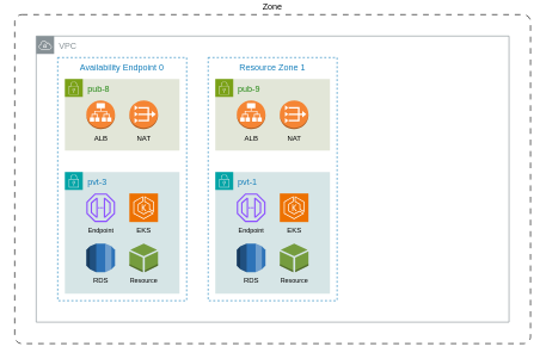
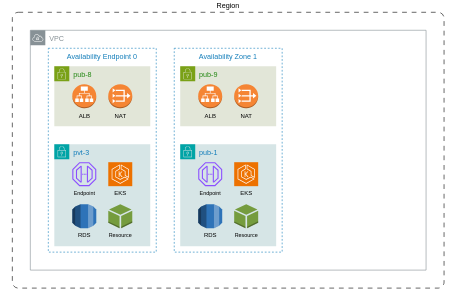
  <mxCell id="0" />
  <mxCell id="1" parent="0" />
- <mxCell id="2" value="Zone" style="html=1;align=center;verticalAlign=top;rounded=1;absoluteArcSize=1;arcSize=20;dashed=1;whiteSpace=wrap;horizontal=1;spacingTop=-25;fillColor=none;labelBackgroundColor=default;dashPattern=8 8;" parent="1" vertex="1"><mxGeometry x="20" y="20" width="720" height="460" as="geometry" /></mxCell>
+ <mxCell id="2" value="Region" style="html=1;align=center;verticalAlign=top;rounded=1;absoluteArcSize=1;arcSize=20;dashed=1;whiteSpace=wrap;horizontal=1;spacingTop=-25;fillColor=none;labelBackgroundColor=default;dashPattern=8 8;" parent="1" vertex="1"><mxGeometry x="20" y="20" width="720" height="460" as="geometry" /></mxCell>
  <mxCell id="3" value="VPC" style="sketch=0;outlineConnect=0;gradientColor=none;html=1;whiteSpace=wrap;fontSize=12;fontStyle=0;shape=mxgraph.aws4.group;grIcon=mxgraph.aws4.group_vpc;strokeColor=#879196;fillColor=none;verticalAlign=top;align=left;spacingLeft=30;fontColor=#879196;dashed=0;" parent="1" vertex="1"><mxGeometry x="50" y="50" width="660" height="400" as="geometry" /></mxCell>
  <mxCell id="4" value="Availability Endpoint 0" style="fillColor=none;strokeColor=#147EBA;dashed=1;verticalAlign=top;fontStyle=0;fontColor=#147EBA;whiteSpace=wrap;html=1;" parent="1" vertex="1"><mxGeometry x="80" y="80" width="180" height="340" as="geometry" /></mxCell>
- <mxCell id="5" value="Resource Zone 1" style="fillColor=none;strokeColor=#147EBA;dashed=1;verticalAlign=top;fontStyle=0;fontColor=#147EBA;whiteSpace=wrap;html=1;" parent="1" vertex="1"><mxGeometry x="290" y="80" width="180" height="340" as="geometry" /></mxCell>
+ <mxCell id="5" value="Availability Zone 1" style="fillColor=none;strokeColor=#147EBA;dashed=1;verticalAlign=top;fontStyle=0;fontColor=#147EBA;whiteSpace=wrap;html=1;" parent="1" vertex="1"><mxGeometry x="290" y="80" width="180" height="340" as="geometry" /></mxCell>
  <mxCell id="6" value="pvt-3" style="points=[[0,0],[0.25,0],[0.5,0],[0.75,0],[1,0],[1,0.25],[1,0.5],[1,0.75],[1,1],[0.75,1],[0.5,1],[0.25,1],[0,1],[0,0.75],[0,0.5],[0,0.25]];outlineConnect=0;gradientColor=none;html=1;whiteSpace=wrap;fontSize=12;fontStyle=0;container=1;pointerEvents=0;collapsible=0;recursiveResize=0;shape=mxgraph.aws4.group;grIcon=mxgraph.aws4.group_security_group;grStroke=0;strokeColor=#00A4A6;fillColor=#D6E5E6;verticalAlign=top;align=left;spacingLeft=30;fontColor=#147EBA;dashed=0;" parent="1" vertex="1"><mxGeometry x="90" y="240" width="160" height="170" as="geometry" /></mxCell>
  <mxCell id="7" value="EKS" style="sketch=0;points=[[0,0,0],[0.25,0,0],[0.5,0,0],[0.75,0,0],[1,0,0],[0,1,0],[0.25,1,0],[0.5,1,0],[0.75,1,0],[1,1,0],[0,0.25,0],[0,0.5,0],[0,0.75,0],[1,0.25,0],[1,0.5,0],[1,0.75,0]];outlineConnect=0;fontColor=#000000;fillColor=#ED7100;strokeColor=#ffffff;dashed=0;verticalLabelPosition=bottom;verticalAlign=top;align=center;html=1;fontSize=10;fontStyle=0;aspect=fixed;shape=mxgraph.aws4.resourceIcon;resIcon=mxgraph.aws4.eks;" parent="6" vertex="1"><mxGeometry x="90" y="30" width="40" height="40" as="geometry" /></mxCell>
  <mxCell id="8" value="Resource" style="outlineConnect=0;dashed=0;verticalLabelPosition=bottom;verticalAlign=top;align=center;html=1;shape=mxgraph.aws3.resources;fillColor=#759C3E;gradientColor=none;fontSize=9;fontColor=#000000;" parent="6" vertex="1"><mxGeometry x="90" y="100" width="40" height="40" as="geometry" /></mxCell>
  <mxCell id="9" value="Endpoint" style="sketch=0;outlineConnect=0;fontColor=#000000;gradientColor=none;fillColor=#8C4FFF;strokeColor=none;dashed=0;verticalLabelPosition=bottom;verticalAlign=top;align=center;html=1;fontSize=9;fontStyle=0;aspect=fixed;pointerEvents=1;shape=mxgraph.aws4.endpoint;" parent="6" vertex="1"><mxGeometry x="30" y="30" width="40" height="40" as="geometry" /></mxCell>
  <mxCell id="10" value="pub-8" style="points=[[0,0],[0.25,0],[0.5,0],[0.75,0],[1,0],[1,0.25],[1,0.5],[1,0.75],[1,1],[0.75,1],[0.5,1],[0.25,1],[0,1],[0,0.75],[0,0.5],[0,0.25]];outlineConnect=0;gradientColor=none;html=1;whiteSpace=wrap;fontSize=12;fontStyle=0;container=1;pointerEvents=0;collapsible=0;recursiveResize=0;shape=mxgraph.aws4.group;grIcon=mxgraph.aws4.group_security_group;grStroke=0;strokeColor=#7AA116;fillColor=#E2E6D8;verticalAlign=top;align=left;spacingLeft=30;fontColor=#248814;dashed=0;" parent="1" vertex="1"><mxGeometry x="90" y="110" width="160" height="100" as="geometry" /></mxCell>
  <mxCell id="11" value="ALB" style="outlineConnect=0;dashed=0;verticalLabelPosition=bottom;verticalAlign=top;align=center;html=1;shape=mxgraph.aws3.application_load_balancer;fillColor=#F58534;gradientColor=none;fontColor=#000000;fontSize=10;fontStyle=0" parent="10" vertex="1"><mxGeometry x="30" y="30" width="40" height="40" as="geometry" /></mxCell>
  <mxCell id="12" value="RDS" style="outlineConnect=0;dashed=0;verticalLabelPosition=bottom;verticalAlign=top;align=center;html=1;shape=mxgraph.aws3.rds;fillColor=#2E73B8;gradientColor=none;fontColor=#000000;fontSize=10;" parent="1" vertex="1"><mxGeometry x="120" y="340" width="40" height="40" as="geometry" /></mxCell>
  <mxCell id="13" value="NAT" style="outlineConnect=0;dashed=0;verticalLabelPosition=bottom;verticalAlign=top;align=center;html=1;shape=mxgraph.aws3.vpc_nat_gateway;fillColor=#F58534;gradientColor=none;fontColor=#000000;fontSize=10;fontStyle=0" parent="1" vertex="1"><mxGeometry x="180" y="140" width="40" height="40" as="geometry" /></mxCell>
- <mxCell id="14" value="pvt-1" style="points=[[0,0],[0.25,0],[0.5,0],[0.75,0],[1,0],[1,0.25],[1,0.5],[1,0.75],[1,1],[0.75,1],[0.5,1],[0.25,1],[0,1],[0,0.75],[0,0.5],[0,0.25]];outlineConnect=0;gradientColor=none;html=1;whiteSpace=wrap;fontSize=12;fontStyle=0;container=1;pointerEvents=0;collapsible=0;recursiveResize=0;shape=mxgraph.aws4.group;grIcon=mxgraph.aws4.group_security_group;grStroke=0;strokeColor=#00A4A6;fillColor=#D6E5E6;verticalAlign=top;align=left;spacingLeft=30;fontColor=#147EBA;dashed=0;" parent="1" vertex="1"><mxGeometry x="300" y="240" width="160" height="170" as="geometry" /></mxCell>
+ <mxCell id="14" value="pub-1" style="points=[[0,0],[0.25,0],[0.5,0],[0.75,0],[1,0],[1,0.25],[1,0.5],[1,0.75],[1,1],[0.75,1],[0.5,1],[0.25,1],[0,1],[0,0.75],[0,0.5],[0,0.25]];outlineConnect=0;gradientColor=none;html=1;whiteSpace=wrap;fontSize=12;fontStyle=0;container=1;pointerEvents=0;collapsible=0;recursiveResize=0;shape=mxgraph.aws4.group;grIcon=mxgraph.aws4.group_security_group;grStroke=0;strokeColor=#00A4A6;fillColor=#D6E5E6;verticalAlign=top;align=left;spacingLeft=30;fontColor=#147EBA;dashed=0;" parent="1" vertex="1"><mxGeometry x="300" y="240" width="160" height="170" as="geometry" /></mxCell>
  <mxCell id="15" value="EKS" style="sketch=0;points=[[0,0,0],[0.25,0,0],[0.5,0,0],[0.75,0,0],[1,0,0],[0,1,0],[0.25,1,0],[0.5,1,0],[0.75,1,0],[1,1,0],[0,0.25,0],[0,0.5,0],[0,0.75,0],[1,0.25,0],[1,0.5,0],[1,0.75,0]];outlineConnect=0;fontColor=#000000;fillColor=#ED7100;strokeColor=#ffffff;dashed=0;verticalLabelPosition=bottom;verticalAlign=top;align=center;html=1;fontSize=10;fontStyle=0;aspect=fixed;shape=mxgraph.aws4.resourceIcon;resIcon=mxgraph.aws4.eks;" parent="14" vertex="1"><mxGeometry x="90" y="30" width="40" height="40" as="geometry" /></mxCell>
  <mxCell id="16" value="pub-9" style="points=[[0,0],[0.25,0],[0.5,0],[0.75,0],[1,0],[1,0.25],[1,0.5],[1,0.75],[1,1],[0.75,1],[0.5,1],[0.25,1],[0,1],[0,0.75],[0,0.5],[0,0.25]];outlineConnect=0;gradientColor=none;html=1;whiteSpace=wrap;fontSize=12;fontStyle=0;container=1;pointerEvents=0;collapsible=0;recursiveResize=0;shape=mxgraph.aws4.group;grIcon=mxgraph.aws4.group_security_group;grStroke=0;strokeColor=#7AA116;fillColor=#E2E6D8;verticalAlign=top;align=left;spacingLeft=30;fontColor=#248814;dashed=0;" parent="1" vertex="1"><mxGeometry x="300" y="110" width="160" height="100" as="geometry" /></mxCell>
  <mxCell id="17" value="ALB" style="outlineConnect=0;dashed=0;verticalLabelPosition=bottom;verticalAlign=top;align=center;html=1;shape=mxgraph.aws3.application_load_balancer;fillColor=#F58534;gradientColor=none;fontColor=#000000;fontSize=10;fontStyle=0" parent="16" vertex="1"><mxGeometry x="30" y="30" width="40" height="40" as="geometry" /></mxCell>
  <mxCell id="18" value="RDS" style="outlineConnect=0;dashed=0;verticalLabelPosition=bottom;verticalAlign=top;align=center;html=1;shape=mxgraph.aws3.rds;fillColor=#2E73B8;gradientColor=none;fontColor=#000000;fontSize=10;" parent="1" vertex="1"><mxGeometry x="330" y="340" width="40" height="40" as="geometry" /></mxCell>
  <mxCell id="19" value="NAT" style="outlineConnect=0;dashed=0;verticalLabelPosition=bottom;verticalAlign=top;align=center;html=1;shape=mxgraph.aws3.vpc_nat_gateway;fillColor=#F58534;gradientColor=none;fontColor=#000000;fontSize=10;fontStyle=0" parent="1" vertex="1"><mxGeometry x="390" y="140" width="40" height="40" as="geometry" /></mxCell>
  <mxCell id="20" value="Resource" style="outlineConnect=0;dashed=0;verticalLabelPosition=bottom;verticalAlign=top;align=center;html=1;shape=mxgraph.aws3.resources;fillColor=#759C3E;gradientColor=none;fontSize=9;fontColor=#000000;" parent="1" vertex="1"><mxGeometry x="390" y="340" width="40" height="40" as="geometry" /></mxCell>
  <mxCell id="21" value="Endpoint" style="sketch=0;outlineConnect=0;fontColor=#000000;gradientColor=none;fillColor=#8C4FFF;strokeColor=none;dashed=0;verticalLabelPosition=bottom;verticalAlign=top;align=center;html=1;fontSize=9;fontStyle=0;aspect=fixed;pointerEvents=1;shape=mxgraph.aws4.endpoint;" parent="1" vertex="1"><mxGeometry x="330" y="270" width="40" height="40" as="geometry" /></mxCell>
